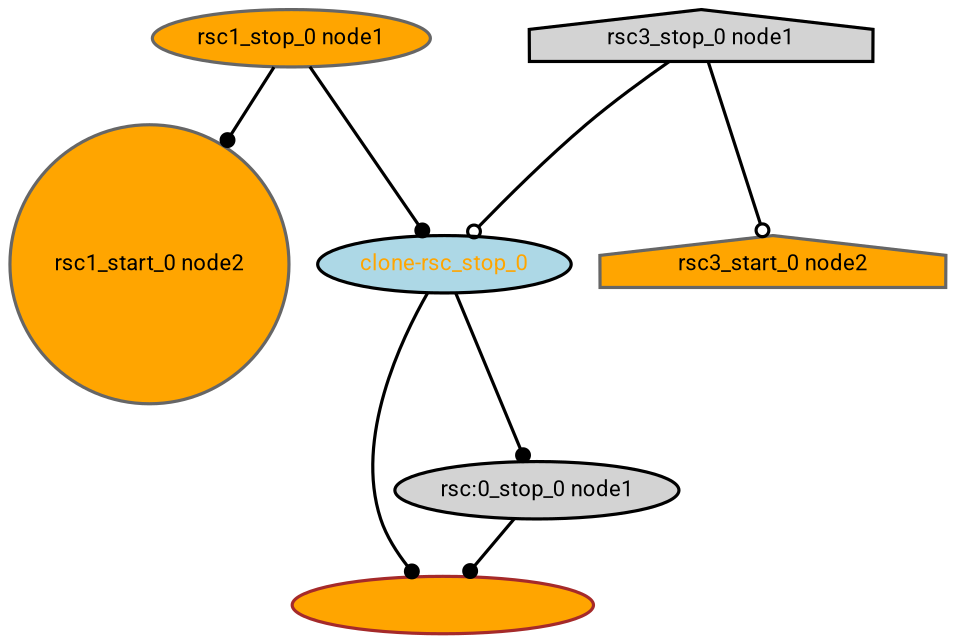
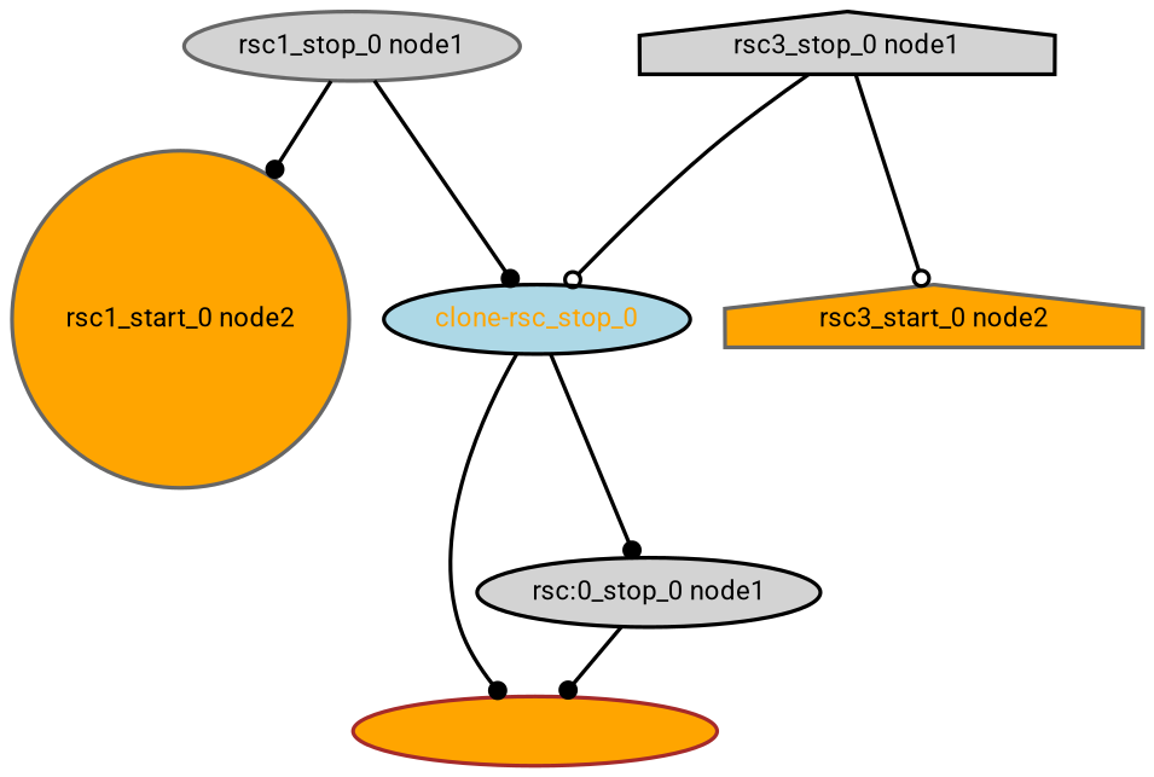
  digraph {
    fontname=Roboto
    node [color=black fillcolor=orange fontcolor=black fontname=Roboto shape=ellipse style="bold,filled"]
    edge [arrowhead=dot fontname=Roboto style=bold]
    "clone-rsc_stop_0" [fillcolor=lightblue fontcolor=orange]
    "clone-rsc_stopped_0" [color=brown fontcolor=orange]
    "rsc:0_stop_0 node1" [fillcolor=lightgrey]
    "rsc1_start_0 node2" [color=gray40 shape=circle]
-   "rsc1_stop_0 node1" [color=gray40]
+   "rsc1_stop_0 node1" [color=gray40 fillcolor=lightgrey]
    "rsc3_start_0 node2" [color=gray40 shape=house]
    "rsc3_stop_0 node1" [fillcolor=lightgrey shape=house]
    "clone-rsc_stop_0" -> "clone-rsc_stopped_0"
    "clone-rsc_stop_0" -> "rsc:0_stop_0 node1"
    "rsc:0_stop_0 node1" -> "clone-rsc_stopped_0"
    "rsc1_stop_0 node1" -> "clone-rsc_stop_0"
    "rsc1_stop_0 node1" -> "rsc1_start_0 node2"
    "rsc3_stop_0 node1" -> "clone-rsc_stop_0" [arrowhead=odot]
    "rsc3_stop_0 node1" -> "rsc3_start_0 node2" [arrowhead=odot]
  }
